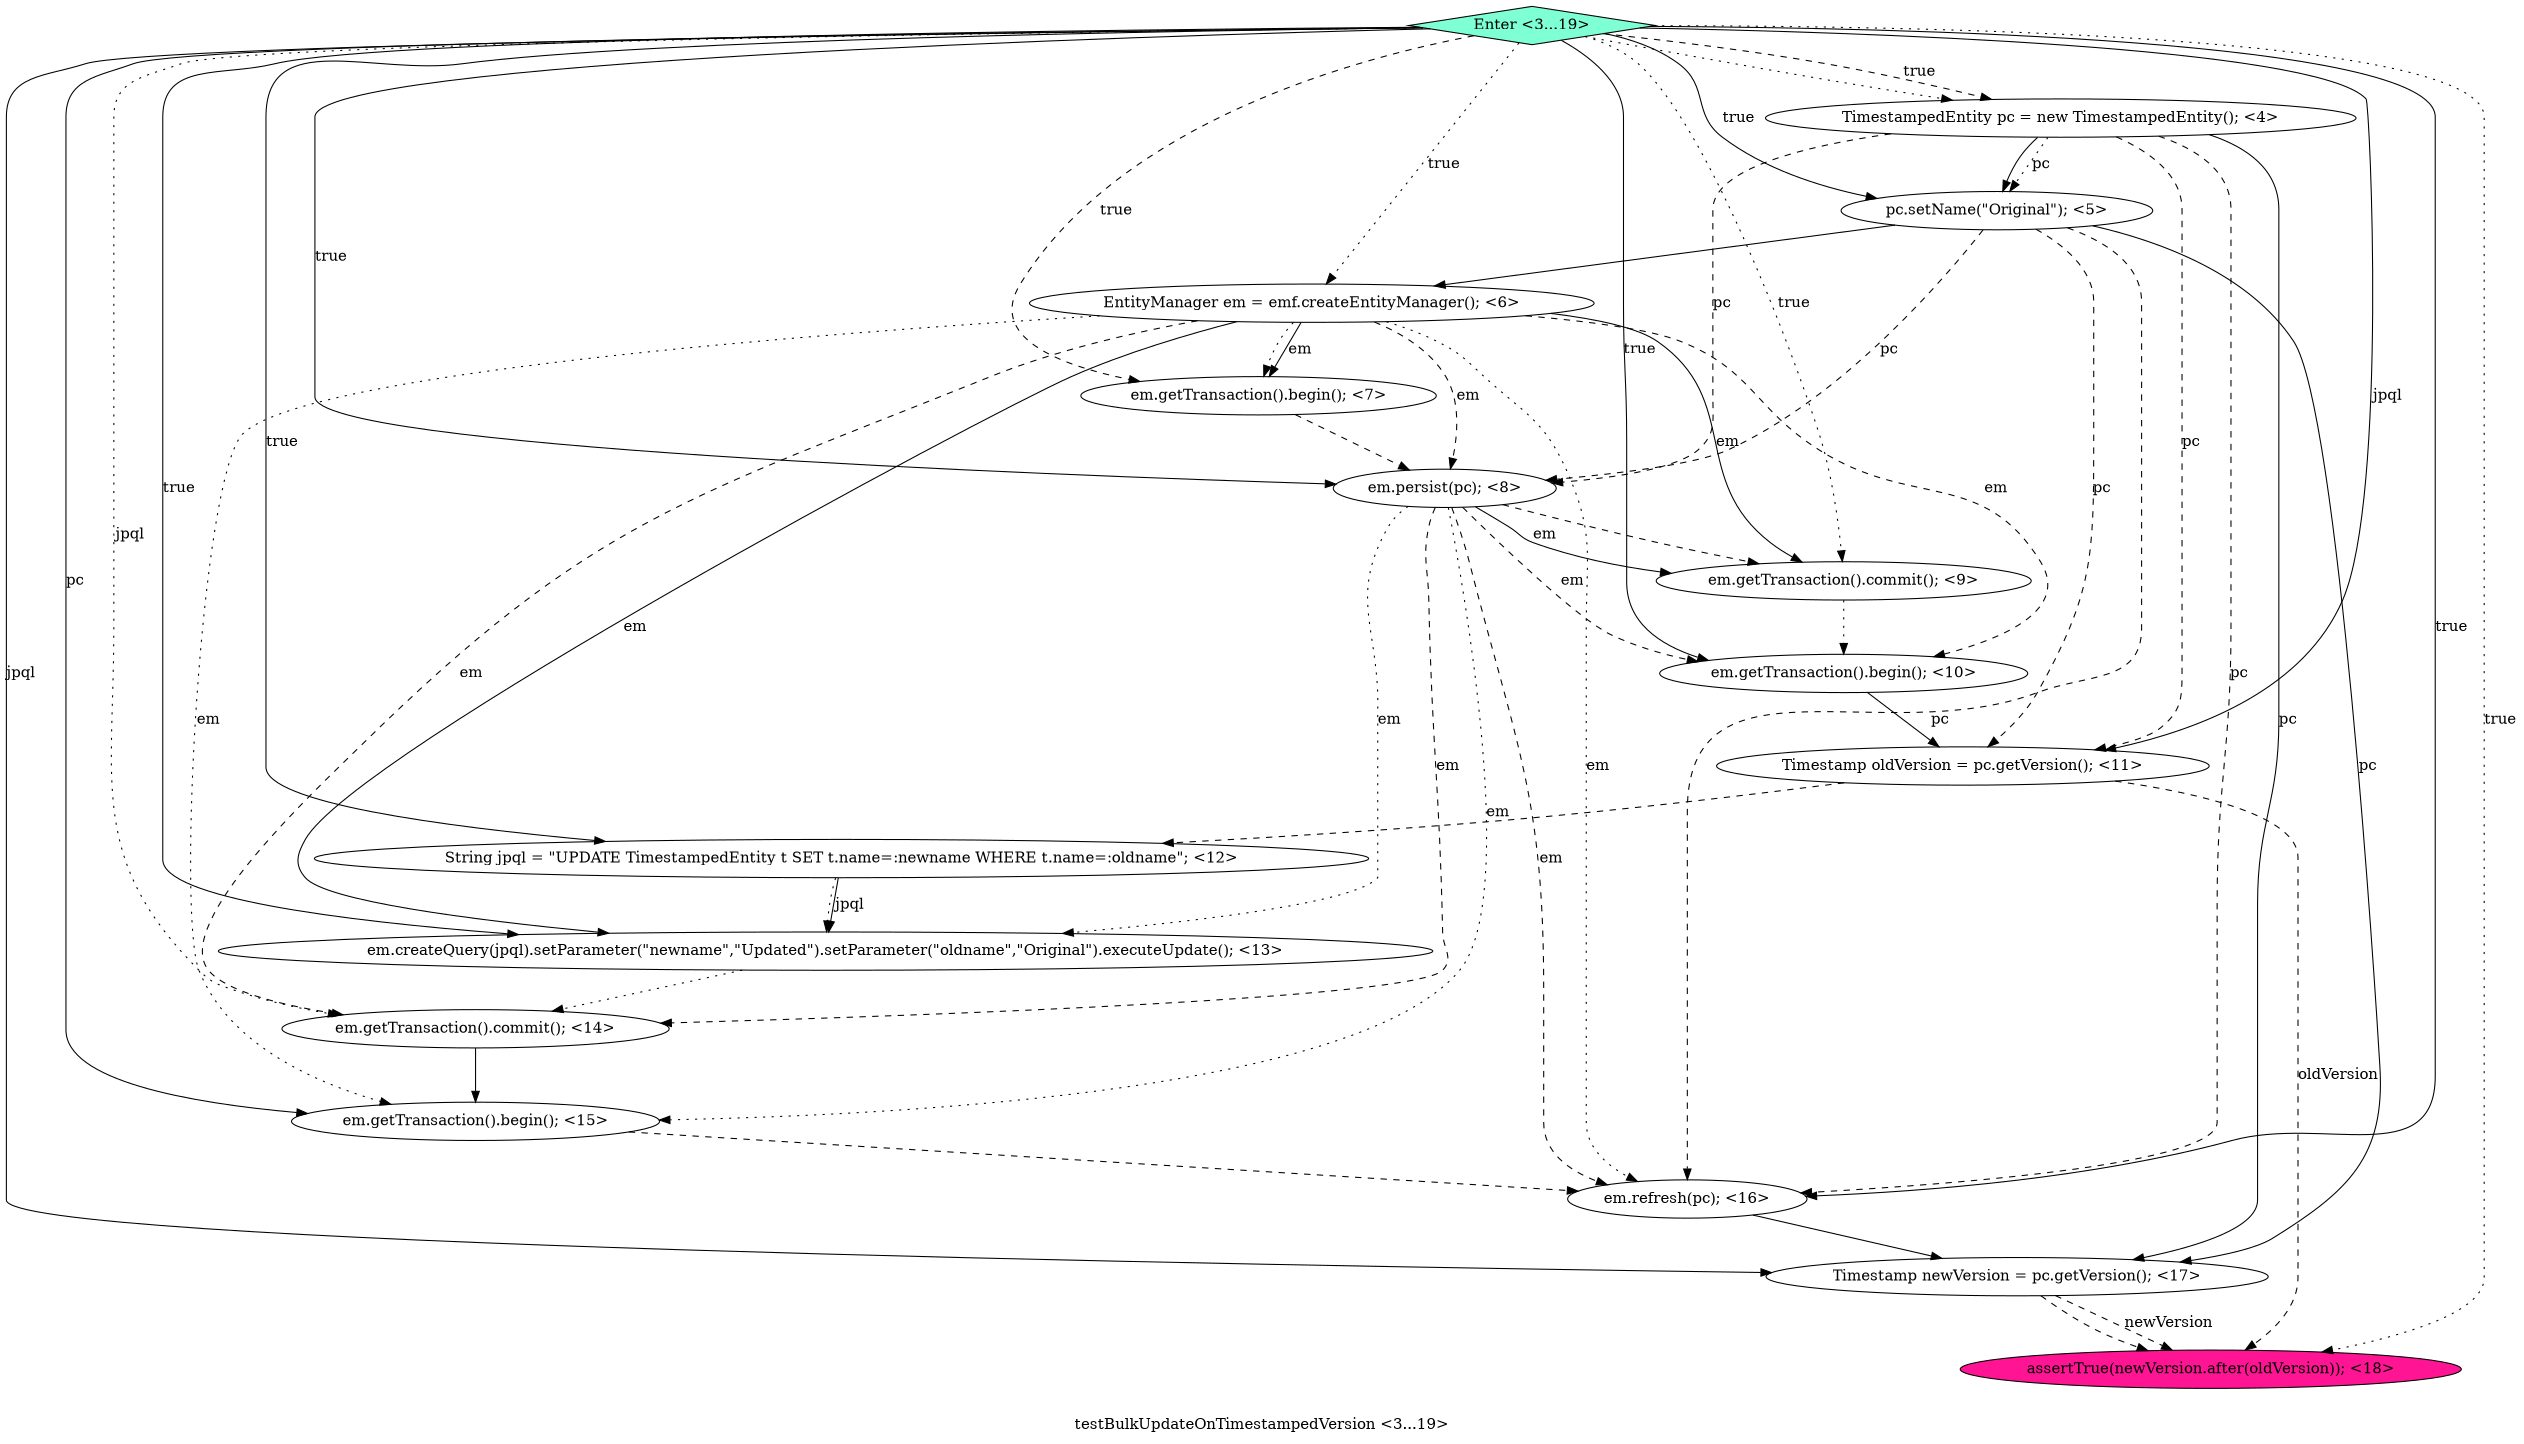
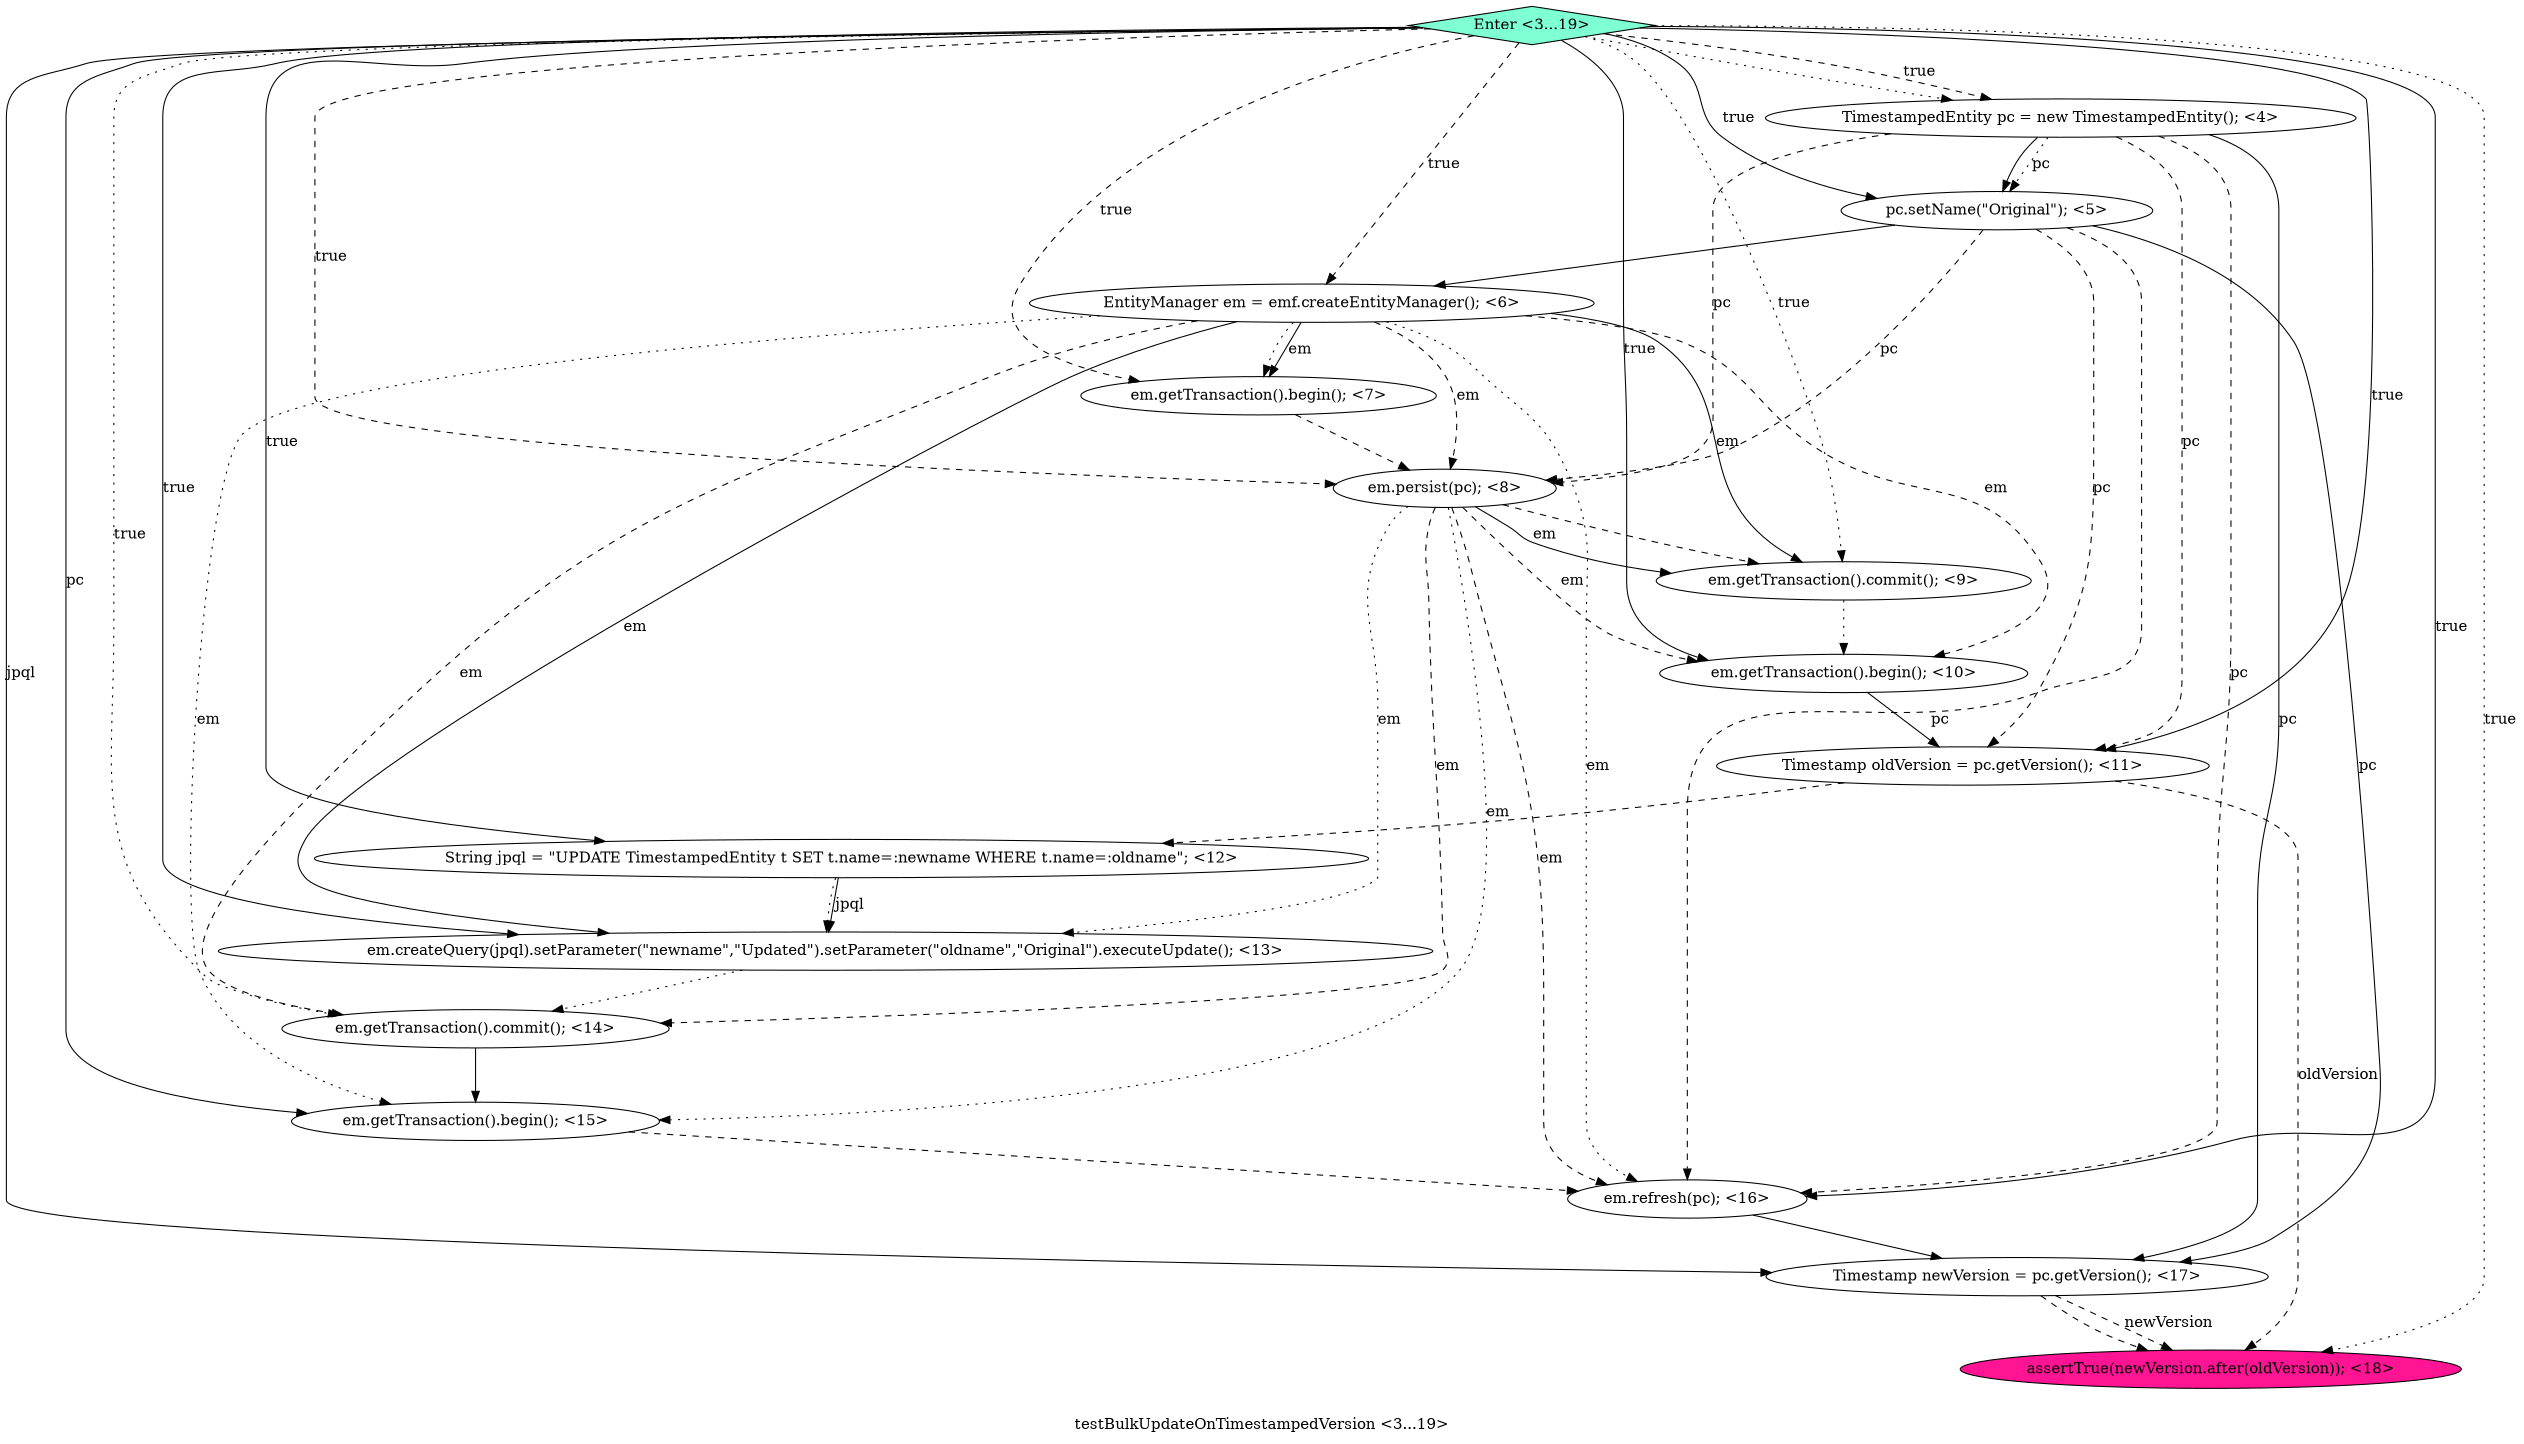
  digraph {
    label="testBulkUpdateOnTimestampedVersion <3...19>"
    node [fillcolor=white shape=ellipse style=filled]
    edge [style=dashed]
    n1 [label="em.getTransaction().begin(); <10>"]
    n2 [label="Timestamp oldVersion = pc.getVersion(); <11>"]
    n3 [fillcolor=deeppink label="assertTrue(newVersion.after(oldVersion)); <18>"]
    n4 [label="String jpql = \"UPDATE TimestampedEntity t SET t.name=:newname WHERE t.name=:oldname\"; <12>"]
    n5 [label="EntityManager em = emf.createEntityManager(); <6>"]
    n6 [label="em.getTransaction().begin(); <15>"]
    n7 [label="em.persist(pc); <8>"]
    n8 [label="em.createQuery(jpql).setParameter(\"newname\",\"Updated\").setParameter(\"oldname\",\"Original\").executeUpdate(); <13>"]
    n9 [label="em.refresh(pc); <16>"]
    n10 [label="em.getTransaction().begin(); <7>"]
    n11 [label="em.getTransaction().commit(); <9>"]
    n12 [label="em.getTransaction().commit(); <14>"]
    n13 [label="Timestamp newVersion = pc.getVersion(); <17>"]
    n14 [label="TimestampedEntity pc = new TimestampedEntity(); <4>"]
    n15 [label="pc.setName(\"Original\"); <5>"]
    n16 [fillcolor=aquamarine label="Enter <3...19>" shape=diamond]
    n1 -> n2 [style=solid]
    n2 -> n3 [label=oldVersion]
    n2 -> n4
    n4 -> n8 [label=jpql style=solid]
    n4 -> n8 [style=dotted]
    n5 -> n1 [label=em]
    n5 -> n6 [label=em style=dotted]
    n5 -> n7 [label=em]
    n5 -> n8 [label=em style=solid]
    n5 -> n9 [label=em style=dotted]
    n5 -> n10 [label=em style=solid]
    n5 -> n10 [style=dotted]
    n5 -> n11 [label=em style=solid]
    n5 -> n12 [label=em]
    n6 -> n9
    n7 -> n1 [label=em]
    n7 -> n6 [label=em style=dotted]
    n7 -> n8 [label=em style=dotted]
    n7 -> n9 [label=em]
    n7 -> n11 [label=em style=solid]
    n7 -> n11
    n7 -> n12 [label=em]
    n8 -> n12 [style=dotted]
    n9 -> n13 [style=solid]
    n10 -> n7
    n11 -> n1 [style=dotted]
    n12 -> n6 [style=solid]
    n13 -> n3 [label=newVersion]
    n13 -> n3
    n14 -> n2 [label=pc]
    n14 -> n7 [label=pc]
    n14 -> n9 [label=pc]
    n14 -> n13 [label=pc style=solid]
    n14 -> n15 [label=pc style=dotted]
    n14 -> n15 [style=solid]
    n15 -> n2 [label=pc]
    n15 -> n5 [style=solid]
    n15 -> n7 [label=pc]
    n15 -> n9 [label=pc]
    n15 -> n13 [label=pc style=solid]
    n16 -> n1 [label=true style=solid]
-   n16 -> n2 [label=jpql style=solid]
+   n16 -> n2 [label=true style=solid]
    n16 -> n3 [label=true style=dotted]
    n16 -> n4 [label=true style=solid]
-   n16 -> n5 [label=true style=dotted]
+   n16 -> n5 [label=true]
    n16 -> n6 [label=pc style=solid]
-   n16 -> n7 [label=true style=solid]
+   n16 -> n7 [label=true]
    n16 -> n8 [label=true style=solid]
    n16 -> n9 [label=true style=solid]
    n16 -> n10 [label=true]
    n16 -> n11 [label=true style=dotted]
-   n16 -> n12 [label=jpql style=dotted]
+   n16 -> n12 [label=true style=dotted]
    n16 -> n13 [label=jpql style=solid]
    n16 -> n14 [label=true]
    n16 -> n14 [style=dotted]
    n16 -> n15 [label=true style=solid]
  }
